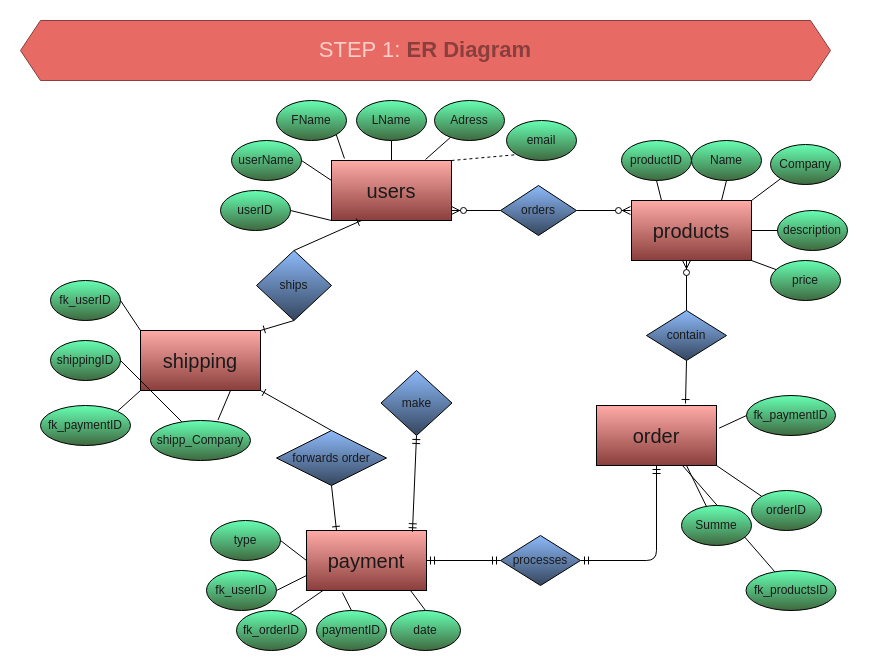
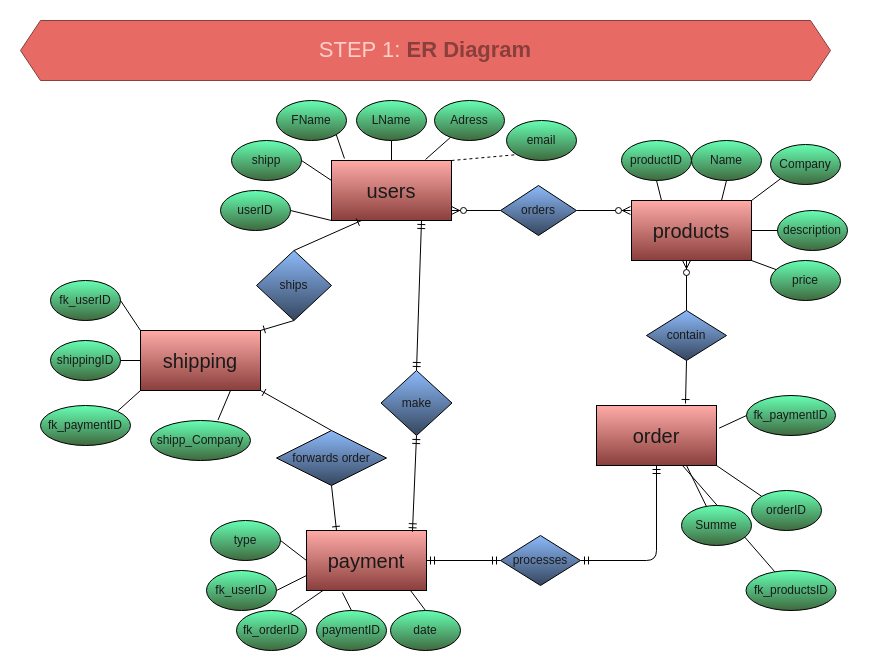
  <mxCell id="0" />
  <mxCell id="1" parent="0" />
  <mxCell id="2" value="&lt;font style=&quot;font-size: 22px&quot;&gt;&lt;font color=&quot;#ffcec7&quot;&gt;STEP 1: &lt;/font&gt;&lt;font color=&quot;#8a3f3c&quot;&gt;&lt;b&gt;ER Diagram&lt;/b&gt;&lt;/font&gt;&lt;/font&gt;" style="shape=hexagon;perimeter=hexagonPerimeter2;whiteSpace=wrap;html=1;fixedSize=1;fontColor=#ffffff;fillColor=#E86A65;strokeColor=#8A3F3C;" parent="1" vertex="1"><mxGeometry y="20" width="810" height="60" as="geometry" x="20" /></mxCell>
  <mxCell id="3" value="&lt;font color=&quot;#1a1a1a&quot; style=&quot;font-size: 20px&quot;&gt;products&lt;/font&gt;" style="rounded=0;whiteSpace=wrap;html=1;fillColor=#FFABA8;gradientColor=#8A3F3C;" parent="1" vertex="1"><mxGeometry x="631" y="200" width="120" height="60" as="geometry" /></mxCell>
  <mxCell id="4" value="&lt;font color=&quot;#1a1a1a&quot;&gt;orders&lt;/font&gt;" style="rhombus;whiteSpace=wrap;html=1;fillColor=#8DBAFA;gradientColor=#35465E;" parent="1" vertex="1"><mxGeometry x="500" y="185" width="76" height="50" as="geometry" /></mxCell>
  <mxCell id="5" value="&lt;font color=&quot;#1a1a1a&quot; style=&quot;font-size: 20px&quot;&gt;shipping&lt;/font&gt;" style="rounded=0;whiteSpace=wrap;html=1;fillColor=#FFABA8;gradientColor=#8A3F3C;" parent="1" vertex="1"><mxGeometry x="140" y="330" width="120" height="60" as="geometry" /></mxCell>
  <mxCell id="6" value="&lt;font color=&quot;#1a1a1a&quot; style=&quot;font-size: 20px&quot;&gt;payment&lt;/font&gt;" style="rounded=0;whiteSpace=wrap;html=1;fillColor=#FFABA8;gradientColor=#8A3F3C;" parent="1" vertex="1"><mxGeometry x="306" y="530" width="120" height="60" as="geometry" /></mxCell>
  <mxCell id="7" value="&lt;font color=&quot;#1a1a1a&quot; style=&quot;font-size: 20px&quot;&gt;users&lt;/font&gt;" style="rounded=0;whiteSpace=wrap;html=1;fillColor=#FFABA8;gradientColor=#8A3F3C;" parent="1" vertex="1"><mxGeometry x="331" y="160" width="120" height="60" as="geometry" /></mxCell>
  <mxCell id="8" value="&lt;font color=&quot;#1a1a1a&quot;&gt;&lt;span style=&quot;font-size: 20px&quot;&gt;order&lt;/span&gt;&lt;/font&gt;" style="rounded=0;whiteSpace=wrap;html=1;fillColor=#FFABA8;gradientColor=#8A3F3C;" parent="1" vertex="1"><mxGeometry x="596" y="405" width="120" height="60" as="geometry" /></mxCell>
- <mxCell id="9" value="&lt;font color=&quot;#1a1a1a&quot;&gt;userName&lt;/font&gt;" style="ellipse;whiteSpace=wrap;html=1;fillColor=#66FFB3;gradientDirection=south;gradientColor=#3F693F;" parent="1" vertex="1"><mxGeometry x="231" y="140" width="70" height="40" as="geometry" /></mxCell>
+ <mxCell id="9" value="&lt;font color=&quot;#1a1a1a&quot;&gt;shipp&lt;/font&gt;" style="ellipse;whiteSpace=wrap;html=1;fillColor=#66FFB3;gradientDirection=south;gradientColor=#3F693F;" parent="1" vertex="1"><mxGeometry x="231" y="140" width="70" height="40" as="geometry" /></mxCell>
  <mxCell id="10" value="&lt;font color=&quot;#1a1a1a&quot;&gt;FName&lt;/font&gt;" style="ellipse;whiteSpace=wrap;html=1;fillColor=#66FFB3;gradientDirection=south;gradientColor=#3F693F;" parent="1" vertex="1"><mxGeometry x="276" y="100" width="70" height="40" as="geometry" /></mxCell>
  <mxCell id="11" value="&lt;font color=&quot;#1a1a1a&quot;&gt;LName&lt;/font&gt;" style="ellipse;whiteSpace=wrap;html=1;fillColor=#66FFB3;gradientDirection=south;gradientColor=#3F693F;" parent="1" vertex="1"><mxGeometry x="356" y="100" width="70" height="40" as="geometry" /></mxCell>
  <mxCell id="12" value="&lt;font color=&quot;#1a1a1a&quot;&gt;Adress&lt;/font&gt;" style="ellipse;whiteSpace=wrap;html=1;fillColor=#66FFB3;gradientDirection=south;gradientColor=#3F693F;" parent="1" vertex="1"><mxGeometry x="434" y="100" width="70" height="40" as="geometry" /></mxCell>
  <mxCell id="13" value="&lt;font color=&quot;#1a1a1a&quot;&gt;userID&lt;/font&gt;" style="ellipse;whiteSpace=wrap;html=1;fillColor=#66FFB3;gradientDirection=south;gradientColor=#3F693F;" parent="1" vertex="1"><mxGeometry x="220" y="190" width="70" height="40" as="geometry" /></mxCell>
  <mxCell id="14" value="&lt;font color=&quot;#1a1a1a&quot;&gt;email&lt;/font&gt;" style="ellipse;whiteSpace=wrap;html=1;fillColor=#66FFB3;gradientDirection=south;gradientColor=#3F693F;" parent="1" vertex="1"><mxGeometry x="506" y="120" width="70" height="40" as="geometry" /></mxCell>
  <mxCell id="15" value="" style="endArrow=none;html=1;entryX=1;entryY=0.5;entryDx=0;entryDy=0;" parent="1" target="13" edge="1"><mxGeometry width="50" height="50" relative="1" as="geometry"><mxPoint x="331" y="220" as="sourcePoint" /><mxPoint x="451" y="140" as="targetPoint" /></mxGeometry></mxCell>
  <mxCell id="16" value="" style="endArrow=none;html=1;entryX=1;entryY=0.5;entryDx=0;entryDy=0;" parent="1" target="9" edge="1"><mxGeometry width="50" height="50" relative="1" as="geometry"><mxPoint x="331" y="180" as="sourcePoint" /><mxPoint x="451" y="140" as="targetPoint" /></mxGeometry></mxCell>
  <mxCell id="17" value="" style="endArrow=none;html=1;exitX=1;exitY=1;exitDx=0;exitDy=0;entryX=0.108;entryY=-0.033;entryDx=0;entryDy=0;entryPerimeter=0;" parent="1" source="10" target="7" edge="1"><mxGeometry width="50" height="50" relative="1" as="geometry"><mxPoint x="401" y="190" as="sourcePoint" /><mxPoint x="451" y="140" as="targetPoint" /></mxGeometry></mxCell>
  <mxCell id="18" value="" style="endArrow=none;html=1;exitX=0.5;exitY=1;exitDx=0;exitDy=0;entryX=0.5;entryY=0;entryDx=0;entryDy=0;" parent="1" source="11" target="7" edge="1"><mxGeometry width="50" height="50" relative="1" as="geometry"><mxPoint x="401" y="190" as="sourcePoint" /><mxPoint x="346" y="160" as="targetPoint" /></mxGeometry></mxCell>
  <mxCell id="19" value="" style="endArrow=none;html=1;" parent="1" target="12" edge="1"><mxGeometry width="50" height="50" relative="1" as="geometry"><mxPoint x="425" y="159" as="sourcePoint" /><mxPoint x="451" y="140" as="targetPoint" /></mxGeometry></mxCell>
  <mxCell id="20" value="" style="endArrow=none;html=1;exitX=1;exitY=0;exitDx=0;exitDy=0;entryX=0;entryY=1;entryDx=0;entryDy=0;dashed=1;" parent="1" source="7" target="14" edge="1"><mxGeometry width="50" height="50" relative="1" as="geometry"><mxPoint x="200" y="280" as="sourcePoint" /><mxPoint x="287" y="220" as="targetPoint" /></mxGeometry></mxCell>
  <mxCell id="21" value="&lt;font color=&quot;#1a1a1a&quot;&gt;productID&lt;/font&gt;" style="ellipse;whiteSpace=wrap;html=1;fillColor=#66FFB3;gradientDirection=south;gradientColor=#3F693F;" parent="1" vertex="1"><mxGeometry x="621" y="140" width="70" height="40" as="geometry" /></mxCell>
  <mxCell id="22" value="&lt;font color=&quot;#1a1a1a&quot;&gt;Name&lt;/font&gt;" style="ellipse;whiteSpace=wrap;html=1;fillColor=#66FFB3;gradientDirection=south;gradientColor=#3F693F;" parent="1" vertex="1"><mxGeometry x="691" y="140" width="70" height="40" as="geometry" /></mxCell>
  <mxCell id="23" value="&lt;font color=&quot;#1a1a1a&quot;&gt;Company&lt;/font&gt;" style="ellipse;whiteSpace=wrap;html=1;fillColor=#66FFB3;gradientDirection=south;gradientColor=#3F693F;" parent="1" vertex="1"><mxGeometry x="770" y="144" width="70" height="40" as="geometry" /></mxCell>
  <mxCell id="24" value="&lt;font color=&quot;#1a1a1a&quot;&gt;description&lt;/font&gt;" style="ellipse;whiteSpace=wrap;html=1;fillColor=#66FFB3;gradientDirection=south;gradientColor=#3F693F;" parent="1" vertex="1"><mxGeometry x="777" y="210" width="70" height="40" as="geometry" /></mxCell>
  <mxCell id="25" value="&lt;font color=&quot;#1a1a1a&quot;&gt;price&lt;/font&gt;" style="ellipse;whiteSpace=wrap;html=1;fillColor=#66FFB3;gradientDirection=south;gradientColor=#3F693F;" parent="1" vertex="1"><mxGeometry x="770" y="260" width="70" height="40" as="geometry" /></mxCell>
  <mxCell id="26" value="" style="endArrow=none;html=1;entryX=0.5;entryY=1;entryDx=0;entryDy=0;exitX=0.25;exitY=0;exitDx=0;exitDy=0;" parent="1" source="3" target="21" edge="1"><mxGeometry width="50" height="50" relative="1" as="geometry"><mxPoint x="512" y="372.5" as="sourcePoint" /><mxPoint x="562" y="322.5" as="targetPoint" /></mxGeometry></mxCell>
  <mxCell id="27" value="" style="endArrow=none;html=1;entryX=0.5;entryY=1;entryDx=0;entryDy=0;exitX=0.75;exitY=0;exitDx=0;exitDy=0;" parent="1" source="3" target="22" edge="1"><mxGeometry width="50" height="50" relative="1" as="geometry"><mxPoint x="642" y="301.5" as="sourcePoint" /><mxPoint x="562" y="322.5" as="targetPoint" /></mxGeometry></mxCell>
  <mxCell id="28" value="" style="endArrow=none;html=1;exitX=1;exitY=0;exitDx=0;exitDy=0;entryX=0;entryY=1;entryDx=0;entryDy=0;" parent="1" source="3" target="23" edge="1"><mxGeometry width="50" height="50" relative="1" as="geometry"><mxPoint x="672" y="302.5" as="sourcePoint" /><mxPoint x="770.72" y="182.2" as="targetPoint" /></mxGeometry></mxCell>
  <mxCell id="29" value="" style="endArrow=none;html=1;exitX=1;exitY=0.5;exitDx=0;exitDy=0;" parent="1" source="3" target="24" edge="1"><mxGeometry width="50" height="50" relative="1" as="geometry"><mxPoint x="452" y="372.5" as="sourcePoint" /><mxPoint x="777" y="230" as="targetPoint" /></mxGeometry></mxCell>
  <mxCell id="30" value="" style="endArrow=none;html=1;entryX=1;entryY=1;entryDx=0;entryDy=0;" parent="1" source="25" target="3" edge="1"><mxGeometry width="50" height="50" relative="1" as="geometry"><mxPoint x="771" y="280" as="sourcePoint" /><mxPoint x="502" y="322.5" as="targetPoint" /></mxGeometry></mxCell>
  <mxCell id="31" value="" style="fontSize=12;html=1;endArrow=ERzeroToMany;endFill=1;exitX=1;exitY=0.5;exitDx=0;exitDy=0;" parent="1" source="4" edge="1"><mxGeometry width="100" height="100" relative="1" as="geometry"><mxPoint x="240" y="290" as="sourcePoint" /><mxPoint x="630" y="210" as="targetPoint" /></mxGeometry></mxCell>
  <mxCell id="32" value="&lt;font color=&quot;#1a1a1a&quot;&gt;orderID&lt;/font&gt;" style="ellipse;whiteSpace=wrap;html=1;fillColor=#66FFB3;gradientDirection=south;gradientColor=#3F693F;" parent="1" vertex="1"><mxGeometry x="751" y="490" width="70" height="40" as="geometry" /></mxCell>
  <mxCell id="33" value="&lt;font color=&quot;#1a1a1a&quot;&gt;fk_productsID&lt;/font&gt;" style="ellipse;whiteSpace=wrap;html=1;fillColor=#66FFB3;gradientDirection=south;gradientColor=#3F693F;" parent="1" vertex="1"><mxGeometry x="745.5" y="570" width="90" height="40" as="geometry" /></mxCell>
  <mxCell id="34" value="&lt;font color=&quot;#1a1a1a&quot;&gt;fk_paymentID&lt;/font&gt;" style="ellipse;whiteSpace=wrap;html=1;fillColor=#66FFB3;gradientDirection=south;gradientColor=#3F693F;" parent="1" vertex="1"><mxGeometry x="746" y="395" width="89" height="40" as="geometry" /></mxCell>
  <mxCell id="35" value="" style="endArrow=none;html=1;rounded=0;entryX=1;entryY=1;entryDx=0;entryDy=0;exitX=0;exitY=0;exitDx=0;exitDy=0;" parent="1" source="32" target="8" edge="1"><mxGeometry relative="1" as="geometry"><mxPoint x="750" y="565" as="sourcePoint" /><mxPoint x="731" y="567.5" as="targetPoint" /></mxGeometry></mxCell>
  <mxCell id="36" value="" style="endArrow=none;html=1;rounded=0;" parent="1" source="33" target="8" edge="1"><mxGeometry relative="1" as="geometry"><mxPoint x="571" y="567.5" as="sourcePoint" /><mxPoint x="731" y="567.5" as="targetPoint" /></mxGeometry></mxCell>
  <mxCell id="37" value="&lt;font color=&quot;#1a1a1a&quot;&gt;contain&lt;/font&gt;" style="rhombus;whiteSpace=wrap;html=1;fillColor=#8DBAFA;gradientColor=#35465E;" parent="1" vertex="1"><mxGeometry x="646" y="310" width="80" height="50" as="geometry" /></mxCell>
  <mxCell id="38" value="" style="fontSize=12;html=1;endArrow=ERzeroToMany;endFill=1;exitX=0.5;exitY=0;exitDx=0;exitDy=0;" parent="1" source="37" edge="1"><mxGeometry width="100" height="100" relative="1" as="geometry"><mxPoint x="685" y="284" as="sourcePoint" /><mxPoint x="686" y="260" as="targetPoint" /></mxGeometry></mxCell>
  <mxCell id="39" value="&lt;font color=&quot;#1a1a1a&quot;&gt;make&lt;/font&gt;" style="rhombus;whiteSpace=wrap;html=1;fillColor=#8DBAFA;gradientColor=#35465E;" parent="1" vertex="1"><mxGeometry x="380.5" y="370" width="71" height="65" as="geometry" /></mxCell>
  <mxCell id="40" value="" style="fontSize=12;html=1;endArrow=ERmandOne;startArrow=ERmandOne;entryX=0.5;entryY=1;entryDx=0;entryDy=0;exitX=0.883;exitY=0.021;exitDx=0;exitDy=0;exitPerimeter=0;" parent="1" source="6" target="39" edge="1"><mxGeometry width="100" height="100" relative="1" as="geometry"><mxPoint x="250" y="445" as="sourcePoint" /><mxPoint x="332" y="531.25" as="targetPoint" /></mxGeometry></mxCell>
  <mxCell id="41" value="&lt;font color=&quot;#1a1a1a&quot;&gt;fk_orderID&lt;/font&gt;" style="ellipse;whiteSpace=wrap;html=1;fillColor=#66FFB3;gradientDirection=south;gradientColor=#3F693F;" parent="1" vertex="1"><mxGeometry x="236" y="610" width="70" height="40" as="geometry" /></mxCell>
  <mxCell id="42" value="&lt;font color=&quot;#1a1a1a&quot;&gt;date&lt;/font&gt;" style="ellipse;whiteSpace=wrap;html=1;fillColor=#66FFB3;gradientDirection=south;gradientColor=#3F693F;" parent="1" vertex="1"><mxGeometry x="390" y="610" width="70" height="40" as="geometry" /></mxCell>
  <mxCell id="43" value="&lt;font color=&quot;#1a1a1a&quot;&gt;fk_userID&lt;/font&gt;" style="ellipse;whiteSpace=wrap;html=1;fillColor=#66FFB3;gradientDirection=south;gradientColor=#3F693F;" parent="1" vertex="1"><mxGeometry x="206" y="570" width="70" height="40" as="geometry" /></mxCell>
  <mxCell id="44" value="&lt;font color=&quot;#1a1a1a&quot;&gt;type&lt;/font&gt;" style="ellipse;whiteSpace=wrap;html=1;fillColor=#66FFB3;gradientDirection=south;gradientColor=#3F693F;" parent="1" vertex="1"><mxGeometry x="210" y="520" width="70" height="40" as="geometry" /></mxCell>
  <mxCell id="45" value="&lt;font color=&quot;#1a1a1a&quot;&gt;paymentID&lt;/font&gt;" style="ellipse;whiteSpace=wrap;html=1;fillColor=#66FFB3;gradientDirection=south;gradientColor=#3F693F;" parent="1" vertex="1"><mxGeometry x="316" y="610" width="70" height="40" as="geometry" /></mxCell>
  <mxCell id="46" value="&lt;font color=&quot;#1a1a1a&quot;&gt;shippingID&lt;/font&gt;" style="ellipse;whiteSpace=wrap;html=1;fillColor=#66FFB3;gradientDirection=south;gradientColor=#3F693F;" parent="1" vertex="1"><mxGeometry x="50" y="340" width="70" height="40" as="geometry" /></mxCell>
  <mxCell id="47" value="&lt;font color=&quot;#1a1a1a&quot;&gt;fk_paymentID&lt;/font&gt;" style="ellipse;whiteSpace=wrap;html=1;fillColor=#66FFB3;gradientDirection=south;gradientColor=#3F693F;" parent="1" vertex="1"><mxGeometry x="40" y="405" width="90" height="40" as="geometry" /></mxCell>
  <mxCell id="48" value="&lt;font color=&quot;#1a1a1a&quot;&gt;shipp_Company&lt;/font&gt;" style="ellipse;whiteSpace=wrap;html=1;fillColor=#66FFB3;gradientDirection=south;gradientColor=#3F693F;" parent="1" vertex="1"><mxGeometry x="150" y="420" width="100" height="40" as="geometry" /></mxCell>
  <mxCell id="49" value="&lt;font color=&quot;#1a1a1a&quot;&gt;Summe&lt;/font&gt;" style="ellipse;whiteSpace=wrap;html=1;fillColor=#66FFB3;gradientDirection=south;gradientColor=#3F693F;" parent="1" vertex="1"><mxGeometry x="681" y="505" width="70" height="40" as="geometry" /></mxCell>
  <mxCell id="50" value="" style="endArrow=none;html=1;rounded=0;entryX=0;entryY=0.5;entryDx=0;entryDy=0;exitX=1.022;exitY=0.378;exitDx=0;exitDy=0;exitPerimeter=0;" parent="1" source="8" target="34" edge="1"><mxGeometry relative="1" as="geometry"><mxPoint x="491" y="567.5" as="sourcePoint" /><mxPoint x="752.45" y="480.28" as="targetPoint" /></mxGeometry></mxCell>
+ <mxCell id="51" value="" style="fontSize=12;html=1;endArrow=ERmandOne;startArrow=ERmandOne;exitX=0.5;exitY=0;exitDx=0;exitDy=0;entryX=0.75;entryY=1;entryDx=0;entryDy=0;" parent="1" source="39" target="7" edge="1"><mxGeometry width="100" height="100" relative="1" as="geometry"><mxPoint x="343.36" y="546.84" as="sourcePoint" /><mxPoint x="356" y="515" as="targetPoint" /></mxGeometry></mxCell>
  <mxCell id="52" value="&lt;font color=&quot;#1a1a1a&quot;&gt;processes&lt;/font&gt;" style="rhombus;whiteSpace=wrap;html=1;fillColor=#8DBAFA;gradientColor=#35465E;" parent="1" vertex="1"><mxGeometry x="500" y="535" width="80" height="50" as="geometry" /></mxCell>
  <mxCell id="53" value="" style="fontSize=12;html=1;endArrow=ERmandOne;startArrow=ERmandOne;entryX=0.5;entryY=1;entryDx=0;entryDy=0;exitX=1;exitY=0.5;exitDx=0;exitDy=0;" parent="1" source="52" target="8" edge="1"><mxGeometry width="100" height="100" relative="1" as="geometry"><mxPoint x="360" y="660" as="sourcePoint" /><mxPoint x="460" y="560" as="targetPoint" /><Array as="points"><mxPoint x="656" y="560" /></Array></mxGeometry></mxCell>
  <mxCell id="54" value="" style="fontSize=12;html=1;endArrow=ERmandOne;startArrow=ERmandOne;entryX=0;entryY=0.5;entryDx=0;entryDy=0;exitX=1;exitY=0.5;exitDx=0;exitDy=0;" parent="1" source="6" target="52" edge="1"><mxGeometry width="100" height="100" relative="1" as="geometry"><mxPoint x="536" y="575" as="sourcePoint" /><mxPoint x="473.5" y="625" as="targetPoint" /></mxGeometry></mxCell>
  <mxCell id="55" value="&lt;font color=&quot;#1a1a1a&quot;&gt;ships&lt;/font&gt;" style="rhombus;whiteSpace=wrap;html=1;fillColor=#8DBAFA;gradientColor=#35465E;" parent="1" vertex="1"><mxGeometry x="256" y="250" width="75" height="70" as="geometry" /></mxCell>
  <mxCell id="56" value="" style="endArrow=none;html=1;rounded=0;exitX=1;exitY=0.5;exitDx=0;exitDy=0;entryX=0;entryY=0.75;entryDx=0;entryDy=0;" parent="1" source="43" target="6" edge="1"><mxGeometry relative="1" as="geometry"><mxPoint x="461" y="610" as="sourcePoint" /><mxPoint x="621" y="610" as="targetPoint" /></mxGeometry></mxCell>
  <mxCell id="57" value="" style="endArrow=none;html=1;rounded=0;exitX=0.758;exitY=0.076;exitDx=0;exitDy=0;exitPerimeter=0;" parent="1" source="41" target="6" edge="1"><mxGeometry relative="1" as="geometry"><mxPoint x="461" y="610" as="sourcePoint" /><mxPoint x="621" y="610" as="targetPoint" /></mxGeometry></mxCell>
  <mxCell id="58" value="" style="endArrow=none;html=1;rounded=0;entryX=0;entryY=0.5;entryDx=0;entryDy=0;exitX=1;exitY=0.5;exitDx=0;exitDy=0;" parent="1" source="44" target="6" edge="1"><mxGeometry relative="1" as="geometry"><mxPoint x="290" y="560" as="sourcePoint" /><mxPoint x="621" y="840" as="targetPoint" /></mxGeometry></mxCell>
  <mxCell id="59" value="" style="endArrow=none;html=1;rounded=0;exitX=0.5;exitY=0;exitDx=0;exitDy=0;" parent="1" source="42" edge="1"><mxGeometry relative="1" as="geometry"><mxPoint x="411" y="610" as="sourcePoint" /><mxPoint x="410" y="590" as="targetPoint" /></mxGeometry></mxCell>
  <mxCell id="60" value="" style="endArrow=none;html=1;rounded=0;exitX=0.75;exitY=1;exitDx=0;exitDy=0;entryX=0.354;entryY=0.014;entryDx=0;entryDy=0;entryPerimeter=0;" parent="1" source="8" target="49" edge="1"><mxGeometry relative="1" as="geometry"><mxPoint x="290" y="680" as="sourcePoint" /><mxPoint x="450" y="680" as="targetPoint" /></mxGeometry></mxCell>
- <mxCell id="61" value="" style="endArrow=none;html=1;rounded=0;exitX=1;exitY=0.5;exitDx=0;exitDy=0;" parent="1" source="46" target="48" edge="1"><mxGeometry relative="1" as="geometry"><mxPoint x="165" y="51.25" as="sourcePoint" /><mxPoint x="185" y="91.25" as="targetPoint" /></mxGeometry></mxCell>
+ <mxCell id="61" value="" style="endArrow=none;html=1;rounded=0;exitX=1;exitY=0.5;exitDx=0;exitDy=0;entryX=0;entryY=0.5;entryDx=0;entryDy=0;" parent="1" source="46" target="5" edge="1"><mxGeometry relative="1" as="geometry"><mxPoint x="165" y="51.25" as="sourcePoint" /><mxPoint x="185" y="91.25" as="targetPoint" /></mxGeometry></mxCell>
  <mxCell id="62" value="" style="endArrow=none;html=1;rounded=0;exitX=1;exitY=0;exitDx=0;exitDy=0;entryX=0;entryY=1;entryDx=0;entryDy=0;" parent="1" source="47" target="5" edge="1"><mxGeometry relative="1" as="geometry"><mxPoint x="335" y="310" as="sourcePoint" /><mxPoint x="495" y="310" as="targetPoint" /></mxGeometry></mxCell>
  <mxCell id="63" value="" style="endArrow=none;html=1;rounded=0;exitX=0.675;exitY=-0.013;exitDx=0;exitDy=0;exitPerimeter=0;entryX=0.75;entryY=1;entryDx=0;entryDy=0;" parent="1" source="48" target="5" edge="1"><mxGeometry relative="1" as="geometry"><mxPoint x="335" y="430" as="sourcePoint" /><mxPoint x="495" y="430" as="targetPoint" /></mxGeometry></mxCell>
  <mxCell id="64" value="" style="fontSize=12;html=1;endArrow=ERzeroToMany;endFill=1;exitX=0;exitY=0.5;exitDx=0;exitDy=0;entryX=1;entryY=0.833;entryDx=0;entryDy=0;entryPerimeter=0;" parent="1" source="4" target="7" edge="1"><mxGeometry width="100" height="100" relative="1" as="geometry"><mxPoint x="360" y="340" as="sourcePoint" /><mxPoint x="440" y="210" as="targetPoint" /></mxGeometry></mxCell>
  <mxCell id="65" value="" style="endArrow=none;html=1;rounded=0;exitX=0.5;exitY=0;exitDx=0;exitDy=0;entryX=0.299;entryY=1.033;entryDx=0;entryDy=0;entryPerimeter=0;" parent="1" source="45" target="6" edge="1"><mxGeometry relative="1" as="geometry"><mxPoint x="160" y="470" as="sourcePoint" /><mxPoint x="355" y="590" as="targetPoint" /></mxGeometry></mxCell>
  <mxCell id="66" value="&lt;font color=&quot;#1a1a1a&quot;&gt;forwards order&lt;/font&gt;" style="rhombus;whiteSpace=wrap;html=1;fillColor=#8DBAFA;gradientColor=#35465E;" parent="1" vertex="1"><mxGeometry x="276" y="430" width="110" height="55" as="geometry" /></mxCell>
  <mxCell id="67" value="" style="fontSize=12;html=1;endArrow=ERone;endFill=1;exitX=0.5;exitY=1;exitDx=0;exitDy=0;entryX=0.25;entryY=0;entryDx=0;entryDy=0;" parent="1" source="66" target="6" edge="1"><mxGeometry width="100" height="100" relative="1" as="geometry"><mxPoint x="270" y="480" as="sourcePoint" /><mxPoint x="370" y="380" as="targetPoint" /></mxGeometry></mxCell>
  <mxCell id="68" value="" style="fontSize=12;html=1;endArrow=ERone;endFill=1;exitX=0.5;exitY=0;exitDx=0;exitDy=0;entryX=0.25;entryY=1;entryDx=0;entryDy=0;" parent="1" source="55" target="7" edge="1"><mxGeometry width="100" height="100" relative="1" as="geometry"><mxPoint x="270" y="380" as="sourcePoint" /><mxPoint x="370" y="280" as="targetPoint" /></mxGeometry></mxCell>
  <mxCell id="69" value="" style="fontSize=12;html=1;endArrow=ERone;endFill=1;exitX=0.5;exitY=1;exitDx=0;exitDy=0;entryX=1;entryY=0;entryDx=0;entryDy=0;" parent="1" source="55" target="5" edge="1"><mxGeometry width="100" height="100" relative="1" as="geometry"><mxPoint x="270" y="380" as="sourcePoint" /><mxPoint x="370" y="280" as="targetPoint" /></mxGeometry></mxCell>
  <mxCell id="70" value="" style="fontSize=12;html=1;endArrow=ERone;endFill=1;exitX=0.5;exitY=0;exitDx=0;exitDy=0;entryX=1;entryY=1;entryDx=0;entryDy=0;" parent="1" source="66" target="5" edge="1"><mxGeometry width="100" height="100" relative="1" as="geometry"><mxPoint x="470" y="400" as="sourcePoint" /><mxPoint x="570" y="300" as="targetPoint" /></mxGeometry></mxCell>
  <mxCell id="71" value="" style="fontSize=12;html=1;endArrow=ERone;endFill=1;exitX=0.5;exitY=1;exitDx=0;exitDy=0;" parent="1" source="37" edge="1"><mxGeometry width="100" height="100" relative="1" as="geometry"><mxPoint x="470" y="400" as="sourcePoint" /><mxPoint x="685" y="403" as="targetPoint" /></mxGeometry></mxCell>
  <mxCell id="72" value="&lt;font color=&quot;#1a1a1a&quot;&gt;fk_userID&lt;/font&gt;" style="ellipse;whiteSpace=wrap;html=1;fillColor=#66FFB3;gradientDirection=south;gradientColor=#3F693F;" vertex="1" parent="1"><mxGeometry x="50" y="280" width="70" height="40" as="geometry" /></mxCell>
  <mxCell id="73" value="" style="endArrow=none;html=1;rounded=0;exitX=1;exitY=0.5;exitDx=0;exitDy=0;entryX=0;entryY=0;entryDx=0;entryDy=0;" edge="1" parent="1" source="72" target="5"><mxGeometry relative="1" as="geometry"><mxPoint x="410" y="490" as="sourcePoint" /><mxPoint x="570" y="490" as="targetPoint" /></mxGeometry></mxCell>
